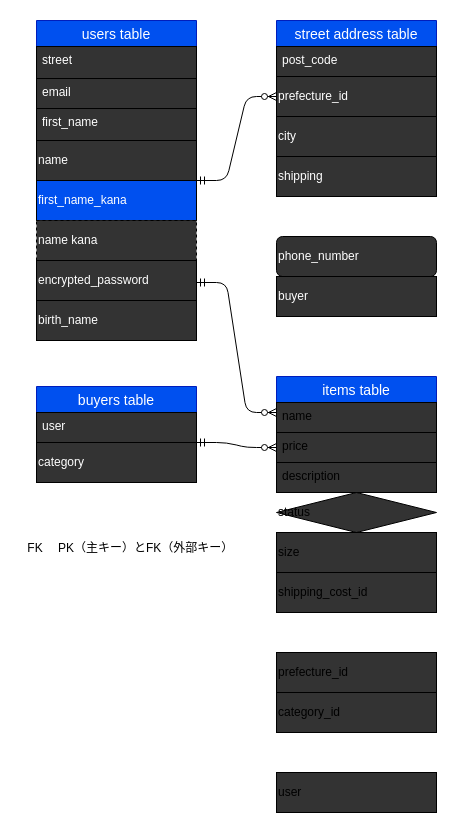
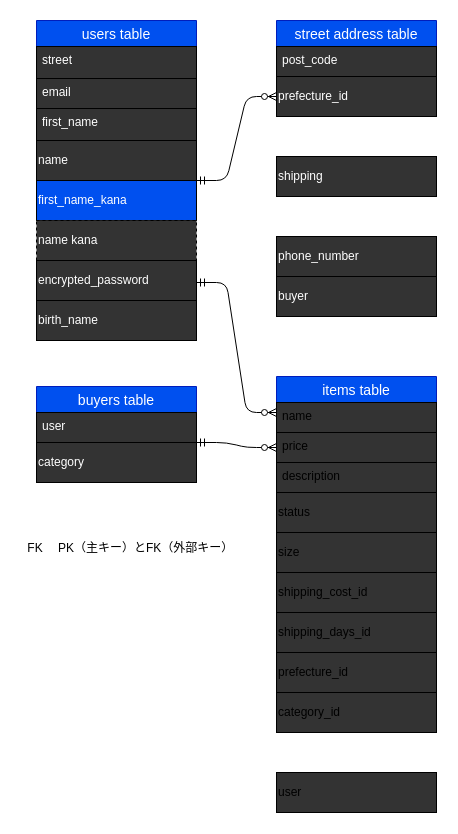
  <mxCell id="0" />
  <mxCell id="1" parent="0" />
  <mxCell id="2" value="users table" style="swimlane;fontStyle=0;childLayout=stackLayout;horizontal=1;startSize=26;horizontalStack=0;resizeParent=1;resizeParentMax=0;resizeLast=0;collapsible=1;marginBottom=0;align=center;fontSize=14;fillColor=#0050ef;strokeColor=#001DBC;fontColor=#ffffff;" parent="1" vertex="1"><mxGeometry x="36" y="20" width="160" height="122" as="geometry"><mxRectangle x="40" y="40" width="90" height="26" as="alternateBounds" /></mxGeometry></mxCell>
  <mxCell id="3" value="street" style="text;spacingLeft=4;spacingRight=4;overflow=hidden;rotatable=0;points=[[0,0.5],[1,0.5]];portConstraint=eastwest;fontSize=12;whiteSpace=wrap;fillColor=#333333;strokeColor=#000000;fontColor=#FFFFFF;" parent="2" vertex="1"><mxGeometry y="26" width="160" height="32" as="geometry" /></mxCell>
  <mxCell id="4" value="email" style="text;spacingLeft=4;spacingRight=4;overflow=hidden;rotatable=0;points=[[0,0.5],[1,0.5]];portConstraint=eastwest;fontSize=12;whiteSpace=wrap;fillColor=#333333;strokeColor=#000000;fontColor=#FFFFFF;" parent="2" vertex="1"><mxGeometry y="58" width="160" height="30" as="geometry" /></mxCell>
  <mxCell id="5" value="first_name" style="text;spacingLeft=4;spacingRight=4;overflow=hidden;rotatable=0;points=[[0,0.5],[1,0.5]];portConstraint=eastwest;fontSize=12;whiteSpace=wrap;labelBackgroundColor=none;fillColor=#333333;strokeColor=#000000;fontColor=#FFFFFF;" parent="2" vertex="1"><mxGeometry y="88" width="160" height="34" as="geometry" /></mxCell>
  <mxCell id="6" value="name" style="align=left;labelBackgroundColor=none;whiteSpace=wrap;fillColor=#333333;strokeColor=#000000;fontColor=#FFFFFF;" parent="1" vertex="1"><mxGeometry x="36" y="140" width="160" height="40" as="geometry" /></mxCell>
  <mxCell id="7" value="first_name_kana" style="whiteSpace=wrap;align=left;fillColor=#0050ef;strokeColor=#000000;fontColor=#FFFFFF;" parent="1" vertex="1"><mxGeometry x="36" y="180" width="160" height="40" as="geometry" /></mxCell>
  <mxCell id="8" value="name kana" style="whiteSpace=wrap;align=left;fillColor=#333333;strokeColor=#000000;fontColor=#FFFFFF;dashed=1;" parent="1" vertex="1"><mxGeometry x="36" y="220" width="160" height="40" as="geometry" /></mxCell>
  <mxCell id="9" value="encrypted_password" style="whiteSpace=wrap;align=left;fillColor=#333333;strokeColor=#000000;fontColor=#FFFFFF;" parent="1" vertex="1"><mxGeometry x="36" y="260" width="160" height="40" as="geometry" /></mxCell>
  <mxCell id="10" value="birth_name" style="whiteSpace=wrap;align=left;fillColor=#333333;strokeColor=#000000;fontColor=#FFFFFF;" parent="1" vertex="1"><mxGeometry x="36" y="300" width="160" height="40" as="geometry" /></mxCell>
  <mxCell id="11" value="street address table" style="swimlane;fontStyle=0;childLayout=stackLayout;horizontal=1;startSize=26;horizontalStack=0;resizeParent=1;resizeParentMax=0;resizeLast=0;collapsible=1;marginBottom=0;align=center;fontSize=14;fillColor=#0050ef;strokeColor=#001DBC;fontColor=#ffffff;" parent="1" vertex="1"><mxGeometry x="276" y="20" width="160" height="56" as="geometry" /></mxCell>
  <mxCell id="12" value="post_code" style="text;spacingLeft=4;spacingRight=4;overflow=hidden;rotatable=0;points=[[0,0.5],[1,0.5]];portConstraint=eastwest;fontSize=12;fillColor=#333333;strokeColor=#000000;fontColor=#FFFFFF;" parent="11" vertex="1"><mxGeometry y="26" width="160" height="30" as="geometry" /></mxCell>
  <mxCell id="13" value="prefecture_id" style="whiteSpace=wrap;align=left;gradientColor=none;fillColor=#333333;strokeColor=#000000;fontColor=#FFFFFF;" parent="1" vertex="1"><mxGeometry x="276" y="76" width="160" height="40" as="geometry" /></mxCell>
- <mxCell id="14" value="city" style="whiteSpace=wrap;align=left;gradientColor=none;fillColor=#333333;strokeColor=#000000;fontColor=#FFFFFF;" parent="1" vertex="1"><mxGeometry x="276" y="116" width="160" height="40" as="geometry" /></mxCell>
  <mxCell id="15" value="shipping" style="whiteSpace=wrap;align=left;gradientColor=none;fillColor=#333333;strokeColor=#000000;fontColor=#FFFFFF;" parent="1" vertex="1"><mxGeometry x="276" y="156" width="160" height="40" as="geometry" /></mxCell>
- <mxCell id="16" value="phone_number" style="whiteSpace=wrap;align=left;gradientColor=none;fillColor=#333333;strokeColor=#000000;fontColor=#FFFFFF;rounded=1;" parent="1" vertex="1"><mxGeometry x="276" y="236" width="160" height="40" as="geometry" /></mxCell>
+ <mxCell id="16" value="phone_number" style="whiteSpace=wrap;align=left;gradientColor=none;fillColor=#333333;strokeColor=#000000;fontColor=#FFFFFF;" parent="1" vertex="1"><mxGeometry x="276" y="236" width="160" height="40" as="geometry" /></mxCell>
  <mxCell id="17" value="buyer" style="whiteSpace=wrap;align=left;gradientColor=none;fillColor=#333333;strokeColor=#000000;fontColor=#FFFFFF;" parent="1" vertex="1"><mxGeometry x="276" y="276" width="160" height="40" as="geometry" /></mxCell>
  <mxCell id="18" value="items table" style="swimlane;fontStyle=0;childLayout=stackLayout;horizontal=1;startSize=26;horizontalStack=0;resizeParent=1;resizeParentMax=0;resizeLast=0;collapsible=1;marginBottom=0;align=center;fontSize=14;fillColor=#0050ef;strokeColor=#001DBC;fontColor=#ffffff;" parent="1" vertex="1"><mxGeometry x="276" y="376" width="160" height="116" as="geometry" /></mxCell>
  <mxCell id="19" value="name" style="text;spacingLeft=4;spacingRight=4;overflow=hidden;rotatable=0;points=[[0,0.5],[1,0.5]];portConstraint=eastwest;fontSize=12;fillColor=#333333;strokeColor=#000000;" parent="18" vertex="1"><mxGeometry y="26" width="160" height="30" as="geometry" /></mxCell>
  <mxCell id="20" value="price" style="text;spacingLeft=4;spacingRight=4;overflow=hidden;rotatable=0;points=[[0,0.5],[1,0.5]];portConstraint=eastwest;fontSize=12;fillColor=#333333;strokeColor=#000000;" parent="18" vertex="1"><mxGeometry y="56" width="160" height="30" as="geometry" /></mxCell>
  <mxCell id="21" value="description " style="text;spacingLeft=4;spacingRight=4;overflow=hidden;rotatable=0;points=[[0,0.5],[1,0.5]];portConstraint=eastwest;fontSize=12;fillColor=#333333;strokeColor=#000000;" parent="18" vertex="1"><mxGeometry y="86" width="160" height="30" as="geometry" /></mxCell>
- <mxCell id="22" value="status" style="rhombus;whiteSpace=wrap;align=left;gradientColor=none;fillColor=#333333;strokeColor=#000000;" parent="1" vertex="1"><mxGeometry x="276" y="492" width="160" height="40" as="geometry" /></mxCell>
+ <mxCell id="22" value="status" style="whiteSpace=wrap;align=left;gradientColor=none;fillColor=#333333;strokeColor=#000000;" parent="1" vertex="1"><mxGeometry x="276" y="492" width="160" height="40" as="geometry" /></mxCell>
  <mxCell id="23" value="size" style="whiteSpace=wrap;align=left;gradientColor=none;fillColor=#333333;strokeColor=#000000;" parent="1" vertex="1"><mxGeometry x="276" y="532" width="160" height="40" as="geometry" /></mxCell>
  <mxCell id="24" value="shipping_cost_id" style="whiteSpace=wrap;align=left;gradientColor=none;fillColor=#333333;strokeColor=#000000;" parent="1" vertex="1"><mxGeometry x="276" y="572" width="160" height="40" as="geometry" /></mxCell>
+ <mxCell id="25" value="shipping_days_id" style="whiteSpace=wrap;align=left;gradientColor=none;fillColor=#333333;strokeColor=#000000;" parent="1" vertex="1"><mxGeometry x="276" y="612" width="160" height="40" as="geometry" /></mxCell>
  <mxCell id="26" value="prefecture_id" style="whiteSpace=wrap;align=left;gradientColor=none;fillColor=#333333;strokeColor=#000000;" parent="1" vertex="1"><mxGeometry x="276" y="652" width="160" height="40" as="geometry" /></mxCell>
  <mxCell id="27" value="category_id" style="whiteSpace=wrap;align=left;gradientColor=none;fillColor=#333333;strokeColor=#000000;" parent="1" vertex="1"><mxGeometry x="276" y="692" width="160" height="40" as="geometry" /></mxCell>
  <mxCell id="28" value="buyers table" style="swimlane;fontStyle=0;childLayout=stackLayout;horizontal=1;startSize=26;horizontalStack=0;resizeParent=1;resizeParentMax=0;resizeLast=0;collapsible=1;marginBottom=0;align=center;fontSize=14;fillColor=#0050ef;strokeColor=#001DBC;fontColor=#ffffff;" vertex="1" parent="1"><mxGeometry x="36" y="386" width="160" height="56" as="geometry" /></mxCell>
  <mxCell id="29" value="user" style="text;spacingLeft=4;spacingRight=4;overflow=hidden;rotatable=0;points=[[0,0.5],[1,0.5]];portConstraint=eastwest;fontSize=12;fillColor=#333333;strokeColor=#000000;fontColor=#FFFFFF;" vertex="1" parent="28"><mxGeometry y="26" width="160" height="30" as="geometry" /></mxCell>
  <mxCell id="30" value="category" style="whiteSpace=wrap;align=left;gradientColor=none;fillColor=#333333;strokeColor=#000000;fontColor=#FFFFFF;" vertex="1" parent="1"><mxGeometry x="36" y="442" width="160" height="40" as="geometry" /></mxCell>
  <mxCell id="31" value="user" style="whiteSpace=wrap;align=left;gradientColor=none;fillColor=#333333;strokeColor=#000000;" vertex="1" parent="1"><mxGeometry x="276" y="772" width="160" height="40" as="geometry" /></mxCell>
  <mxCell id="32" value="" style="edgeStyle=entityRelationEdgeStyle;fontSize=12;html=1;endArrow=ERzeroToMany;startArrow=ERmandOne;entryX=0;entryY=0.5;entryDx=0;entryDy=0;" edge="1" parent="1" target="13"><mxGeometry width="100" height="100" relative="1" as="geometry"><mxPoint x="196" y="180" as="sourcePoint" /><mxPoint x="272" y="80" as="targetPoint" /></mxGeometry></mxCell>
  <mxCell id="33" value="" style="edgeStyle=entityRelationEdgeStyle;fontSize=12;html=1;endArrow=ERzeroToMany;startArrow=ERmandOne;entryX=0;entryY=0.5;entryDx=0;entryDy=0;" edge="1" parent="1" target="20"><mxGeometry width="100" height="100" relative="1" as="geometry"><mxPoint x="196" y="442" as="sourcePoint" /><mxPoint x="276" y="358" as="targetPoint" /></mxGeometry></mxCell>
  <mxCell id="34" value="" style="edgeStyle=entityRelationEdgeStyle;fontSize=12;html=1;endArrow=ERzeroToMany;startArrow=ERmandOne;" edge="1" parent="1"><mxGeometry width="100" height="100" relative="1" as="geometry"><mxPoint x="196" y="282" as="sourcePoint" /><mxPoint x="276" y="412" as="targetPoint" /></mxGeometry></mxCell>
  <mxCell id="35" value="" style="shape=table;startSize=0;container=1;collapsible=1;childLayout=tableLayout;fixedRows=1;rowLines=0;fontStyle=0;align=center;resizeLast=1;strokeColor=none;fillColor=none;fontColor=#FFFFFF;" vertex="1" parent="1"><mxGeometry x="20" y="532" width="284" height="30" as="geometry" /></mxCell>
  <mxCell id="36" value="" style="shape=partialRectangle;collapsible=0;dropTarget=0;pointerEvents=0;fillColor=none;top=0;left=0;bottom=0;right=0;points=[[0,0.5],[1,0.5]];portConstraint=eastwest;" vertex="1" parent="35"><mxGeometry width="284" height="30" as="geometry" /></mxCell>
  <mxCell id="37" value="FK" style="shape=partialRectangle;connectable=0;fillColor=none;top=0;left=0;bottom=0;right=0;fontStyle=0;overflow=hidden;" vertex="1" parent="36"><mxGeometry width="30" height="30" as="geometry" /></mxCell>
  <mxCell id="38" value="PK（主キー）とFK（外部キー）" style="shape=partialRectangle;connectable=0;fillColor=none;top=0;left=0;bottom=0;right=0;align=left;spacingLeft=6;fontStyle=0;overflow=hidden;" vertex="1" parent="36"><mxGeometry x="30" width="254" height="30" as="geometry" /></mxCell>
